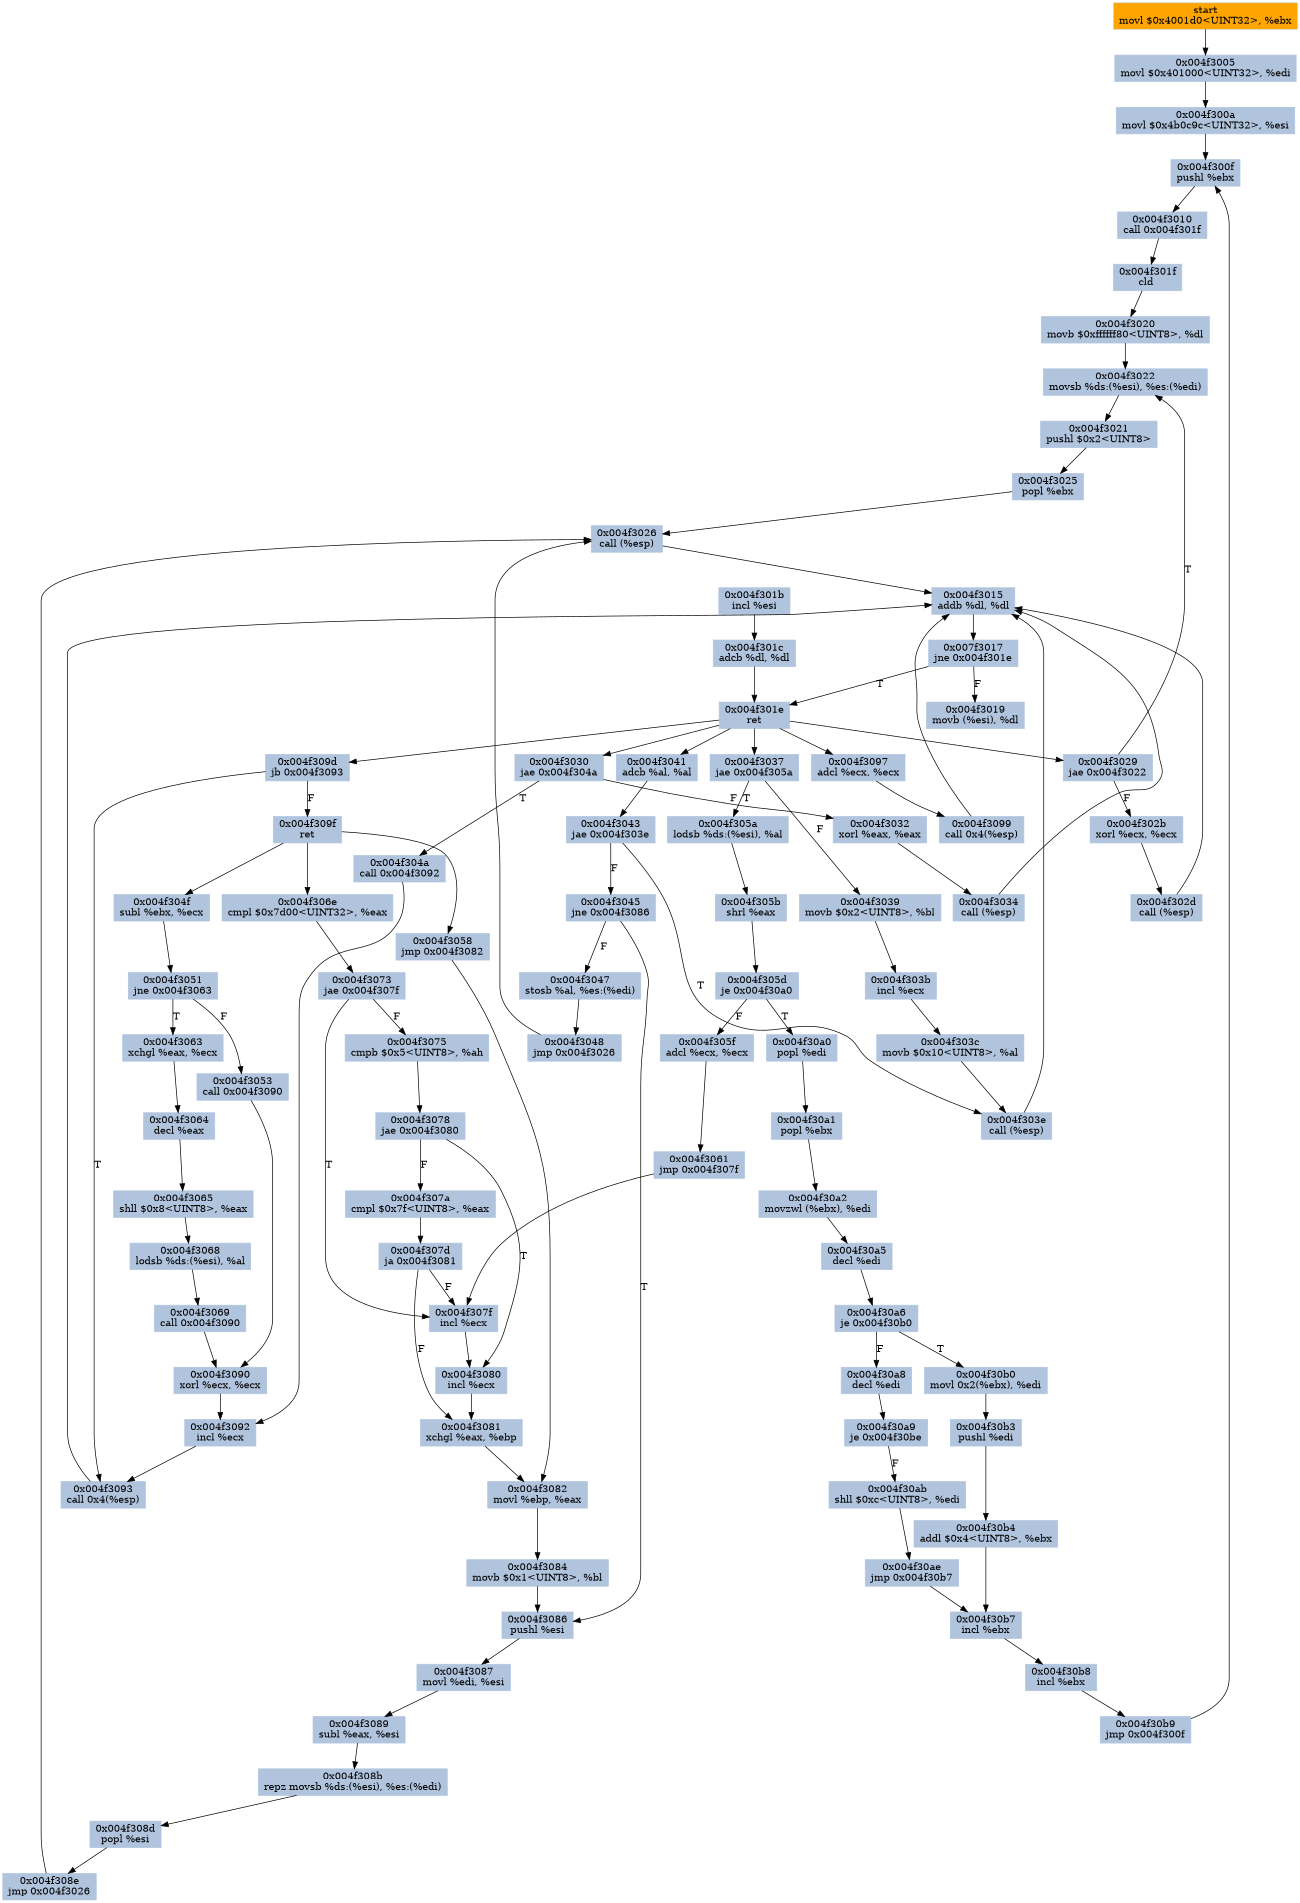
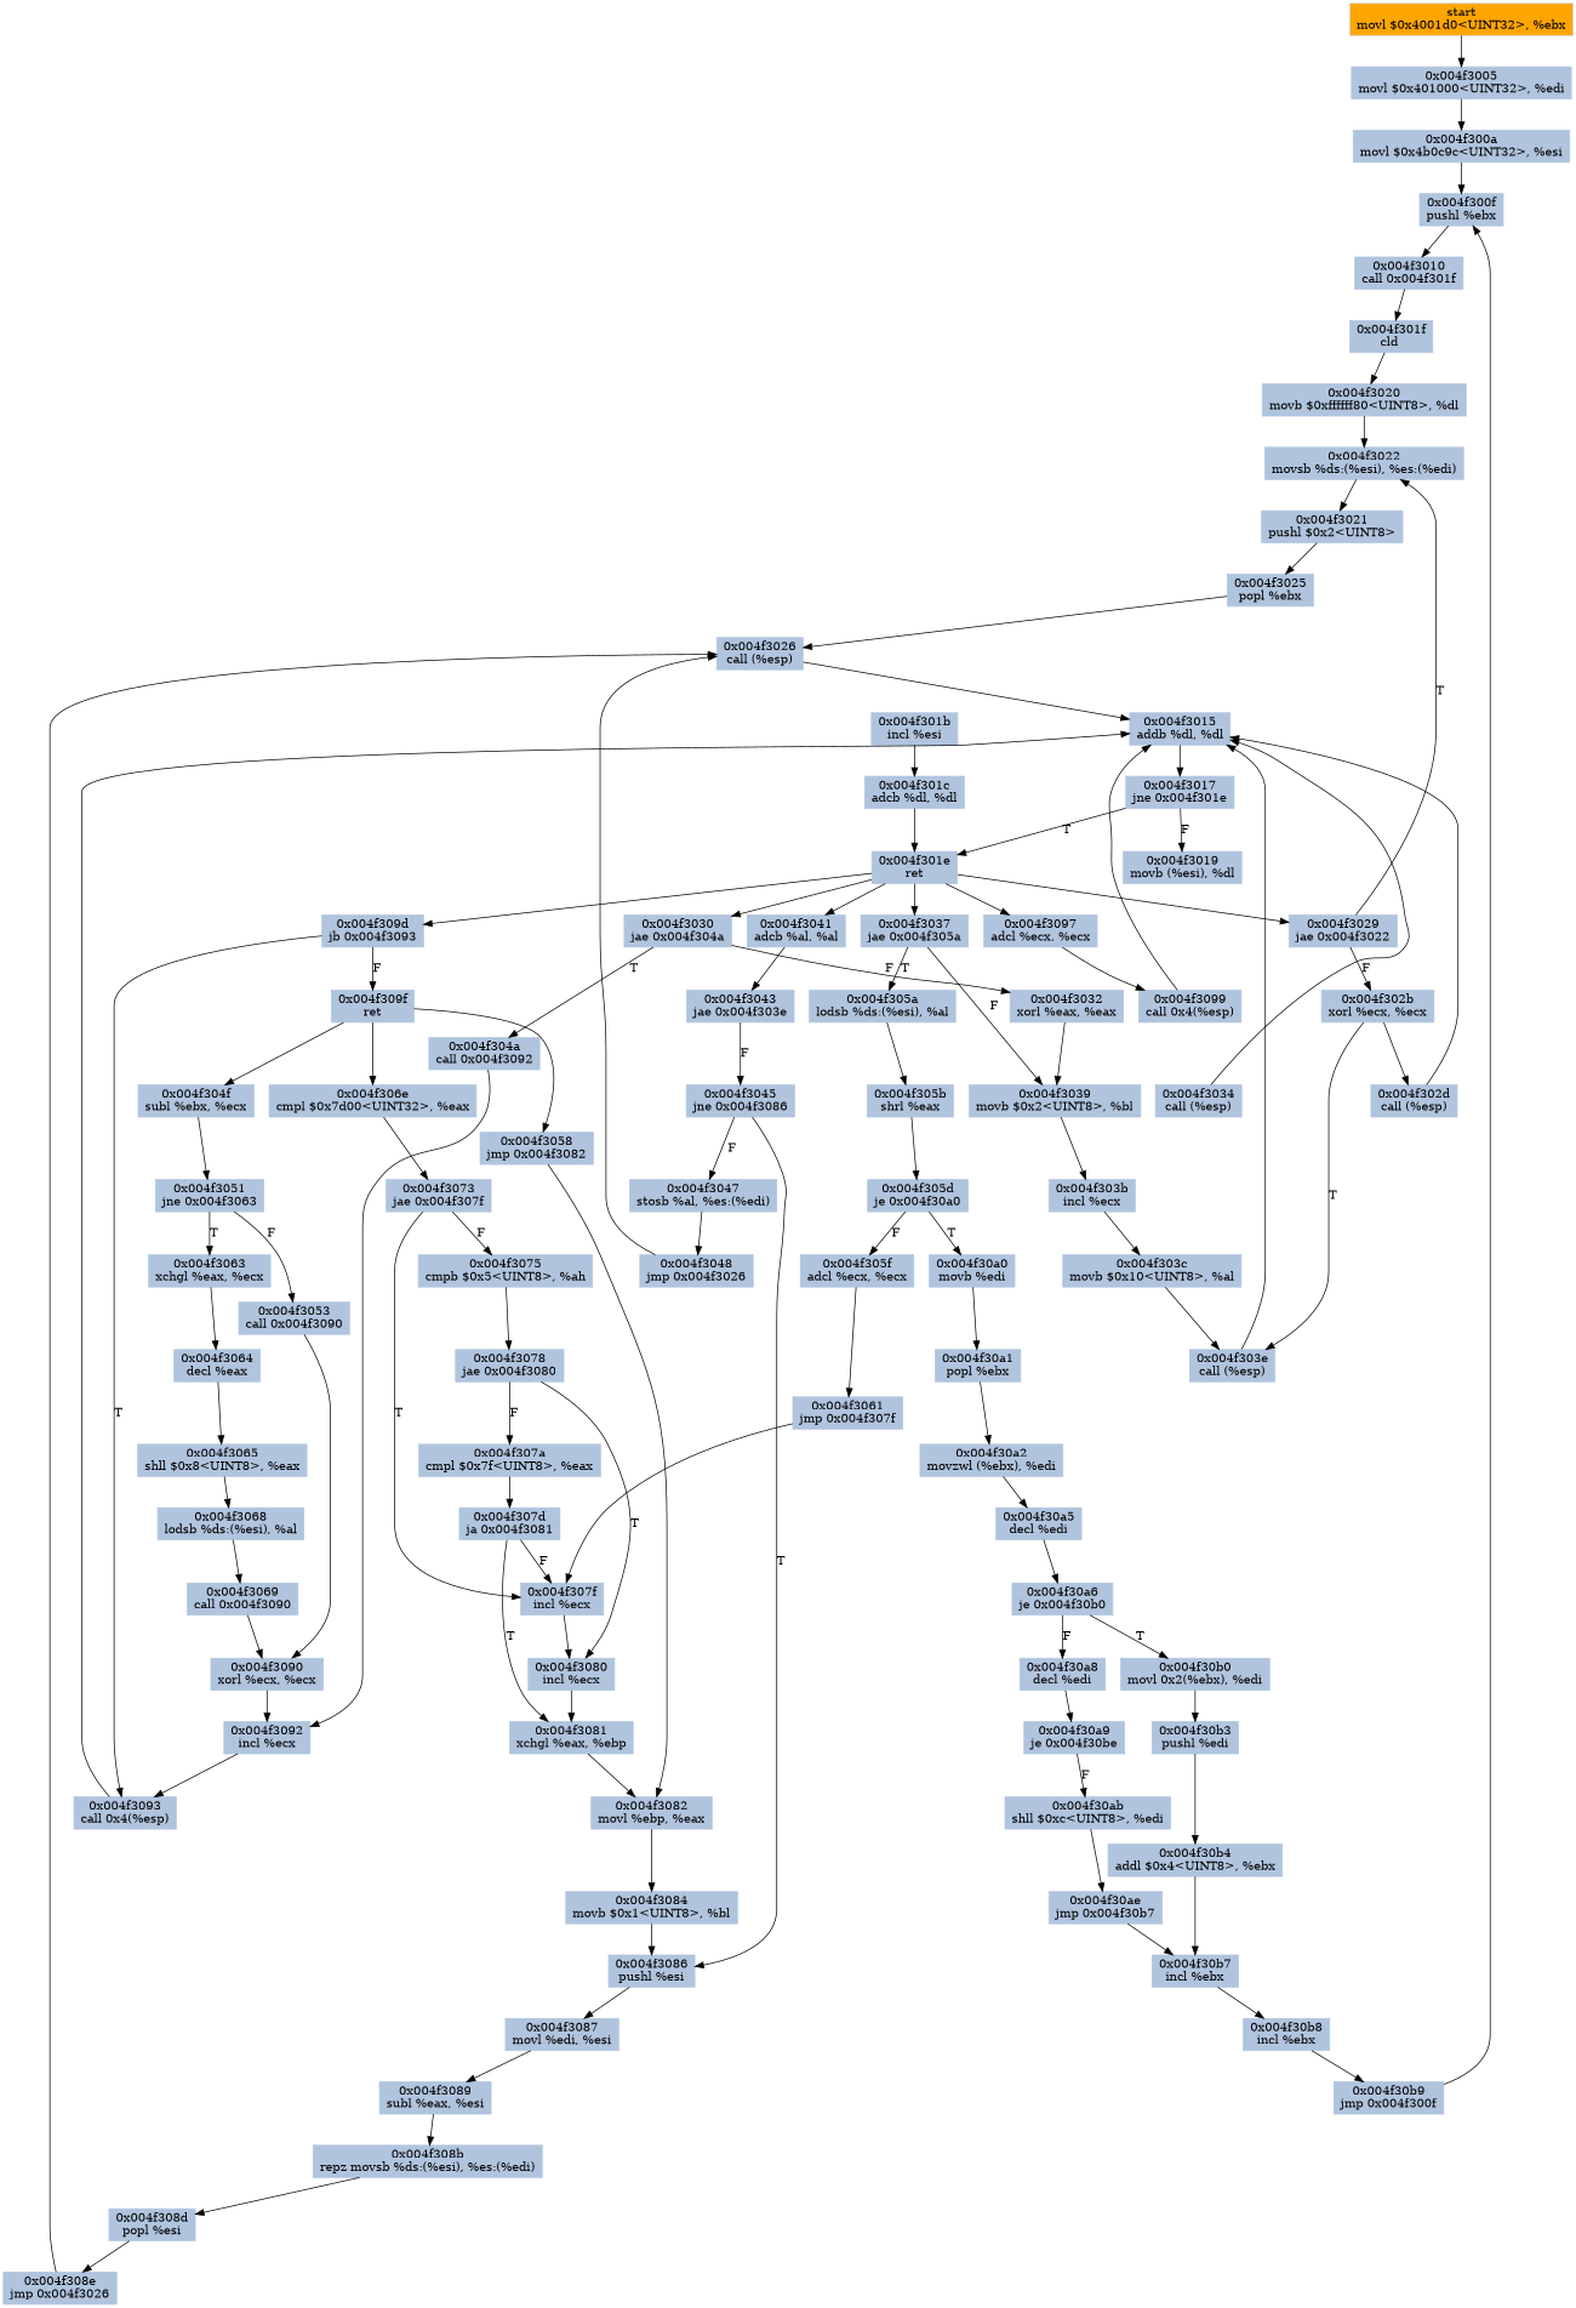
  digraph {
    fontname="DejaVu Serif"
    node [color=lightsteelblue fillcolor=lightsteelblue fontname="DejaVu Serif" shape=rectangle style=filled]
    edge [color="#000000" fontname="DejaVu Serif"]
    n1 [color=lightgrey fillcolor=orange label="start\nmovl $0x4001d0<UINT32>, %ebx"]
    n2 [label="0x004f3005\nmovl $0x401000<UINT32>, %edi"]
    n3 [label="0x004f300a\nmovl $0x4b0c9c<UINT32>, %esi"]
    n4 [label="0x004f300f\npushl %ebx"]
    n5 [label="0x004f3010\ncall 0x004f301f"]
    n6 [label="0x004f301f\ncld "]
    n7 [label="0x004f3020\nmovb $0xffffff80<UINT8>, %dl"]
    n8 [label="0x004f3022\nmovsb %ds:(%esi), %es:(%edi)"]
    n9 [label="0x004f3021\npushl $0x2<UINT8>"]
    n10 [label="0x004f3025\npopl %ebx"]
    n11 [label="0x004f3026\ncall (%esp)"]
    n12 [label="0x004f3015\naddb %dl, %dl"]
-   n13 [label="0x007f3017\njne 0x004f301e"]
+   n13 [label="0x004f3017\njne 0x004f301e"]
    n14 [label="0x004f3019\nmovb (%esi), %dl"]
    n15 [label="0x004f301e\nret"]
    n16 [label="0x004f3029\njae 0x004f3022"]
    n17 [label="0x004f3030\njae 0x004f304a"]
    n18 [label="0x004f3037\njae 0x004f305a"]
    n19 [label="0x004f3041\nadcb %al, %al"]
    n20 [label="0x004f3097\nadcl %ecx, %ecx"]
    n21 [label="0x004f309d\njb 0x004f3093"]
    n22 [label="0x004f301b\nincl %esi"]
    n23 [label="0x004f301c\nadcb %dl, %dl"]
    n24 [label="0x004f302b\nxorl %ecx, %ecx"]
    n25 [label="0x004f3032\nxorl %eax, %eax"]
    n26 [label="0x004f304a\ncall 0x004f3092"]
    n27 [label="0x004f3039\nmovb $0x2<UINT8>, %bl"]
    n28 [label="0x004f305a\nlodsb %ds:(%esi), %al"]
    n29 [label="0x004f3043\njae 0x004f303e"]
    n30 [label="0x004f3099\ncall 0x4(%esp)"]
    n31 [label="0x004f3093\ncall 0x4(%esp)"]
    n32 [label="0x004f309f\nret"]
    n33 [label="0x004f302d\ncall (%esp)"]
    n34 [label="0x004f3034\ncall (%esp)"]
    n35 [label="0x004f3092\nincl %ecx"]
    n36 [label="0x004f303b\nincl %ecx"]
    n37 [label="0x004f305b\nshrl %eax"]
    n38 [label="0x004f303c\nmovb $0x10<UINT8>, %al"]
    n39 [label="0x004f303e\ncall (%esp)"]
    n40 [label="0x004f3045\njne 0x004f3086"]
    n41 [label="0x004f3086\npushl %esi"]
    n42 [label="0x004f3047\nstosb %al, %es:(%edi)"]
    n43 [label="0x004f3087\nmovl %edi, %esi"]
    n44 [label="0x004f3048\njmp 0x004f3026"]
    n45 [label="0x004f3089\nsubl %eax, %esi"]
    n46 [label="0x004f308b\nrepz movsb %ds:(%esi), %es:(%edi)"]
    n47 [label="0x004f308d\npopl %esi"]
    n48 [label="0x004f308e\njmp 0x004f3026"]
    n49 [label="0x004f305d\nje 0x004f30a0"]
    n50 [label="0x004f305f\nadcl %ecx, %ecx"]
-   n51 [label="0x004f30a0\npopl %edi"]
+   n51 [label="0x004f30a0\nmovb %edi"]
    n52 [label="0x004f3061\njmp 0x004f307f"]
    n53 [label="0x004f30a1\npopl %ebx"]
    n54 [label="0x004f307f\nincl %ecx"]
    n55 [label="0x004f3080\nincl %ecx"]
    n56 [label="0x004f3081\nxchgl %eax, %ebp"]
    n57 [label="0x004f3082\nmovl %ebp, %eax"]
    n58 [label="0x004f3084\nmovb $0x1<UINT8>, %bl"]
    n59 [label="0x004f304f\nsubl %ebx, %ecx"]
    n60 [label="0x004f306e\ncmpl $0x7d00<UINT32>, %eax"]
    n61 [label="0x004f3058\njmp 0x004f3082"]
    n62 [label="0x004f3051\njne 0x004f3063"]
    n63 [label="0x004f3073\njae 0x004f307f"]
    n64 [label="0x004f3063\nxchgl %eax, %ecx"]
    n65 [label="0x004f3053\ncall 0x004f3090"]
    n66 [label="0x004f3064\ndecl %eax"]
    n67 [label="0x004f3090\nxorl %ecx, %ecx"]
    n68 [label="0x004f3065\nshll $0x8<UINT8>, %eax"]
    n69 [label="0x004f3068\nlodsb %ds:(%esi), %al"]
    n70 [label="0x004f3069\ncall 0x004f3090"]
    n71 [label="0x004f3075\ncmpb $0x5<UINT8>, %ah"]
    n72 [label="0x004f3078\njae 0x004f3080"]
    n73 [label="0x004f307a\ncmpl $0x7f<UINT8>, %eax"]
    n74 [label="0x004f307d\nja 0x004f3081"]
    n75 [label="0x004f30a2\nmovzwl (%ebx), %edi"]
    n76 [label="0x004f30a5\ndecl %edi"]
    n77 [label="0x004f30a6\nje 0x004f30b0"]
    n78 [label="0x004f30a8\ndecl %edi"]
    n79 [label="0x004f30b0\nmovl 0x2(%ebx), %edi"]
    n80 [label="0x004f30a9\nje 0x004f30be"]
    n81 [label="0x004f30b3\npushl %edi"]
    n82 [label="0x004f30ab\nshll $0xc<UINT8>, %edi"]
    n83 [label="0x004f30ae\njmp 0x004f30b7"]
    n84 [label="0x004f30b7\nincl %ebx"]
    n85 [label="0x004f30b8\nincl %ebx"]
    n86 [label="0x004f30b9\njmp 0x004f300f"]
    n87 [label="0x004f30b4\naddl $0x4<UINT8>, %ebx"]
    n1 -> n2
    n2 -> n3
    n3 -> n4
    n4 -> n5
    n5 -> n6
    n6 -> n7
    n7 -> n8
    n8 -> n9
    n9 -> n10
    n10 -> n11
    n11 -> n12
    n12 -> n13
    n13 -> n14 [label=F]
    n13 -> n15 [label=T]
    n15 -> n16
    n15 -> n17
    n15 -> n18
    n15 -> n19
    n15 -> n20
    n15 -> n21
    n16 -> n8 [label=T]
    n16 -> n24 [label=F]
    n17 -> n25 [label=F]
    n17 -> n26 [label=T]
    n18 -> n27 [label=F]
    n18 -> n28 [label=T]
    n19 -> n29
    n20 -> n30
    n21 -> n31 [label=T]
    n21 -> n32 [label=F]
    n22 -> n23
    n23 -> n15
    n24 -> n33
-   n25 -> n34
+   n25 -> n27
    n26 -> n35
    n27 -> n36
    n28 -> n37
-   n29 -> n39 [label=T]
+   n24 -> n39 [label=T]
    n29 -> n40 [label=F]
    n30 -> n12
    n31 -> n12
    n32 -> n59
    n32 -> n60
    n32 -> n61
    n33 -> n12
    n34 -> n12
    n35 -> n31
    n36 -> n38
    n37 -> n49
    n38 -> n39
    n39 -> n12
    n40 -> n41 [label=T]
    n40 -> n42 [label=F]
    n41 -> n43
    n42 -> n44
    n43 -> n45
    n44 -> n11
    n45 -> n46
    n46 -> n47
    n47 -> n48
    n48 -> n11
    n49 -> n50 [label=F]
    n49 -> n51 [label=T]
    n50 -> n52
    n51 -> n53
    n52 -> n54
    n53 -> n75
    n54 -> n55
    n55 -> n56
    n56 -> n57
    n57 -> n58
    n58 -> n41
    n59 -> n62
    n60 -> n63
    n61 -> n57
    n62 -> n64 [label=T]
    n62 -> n65 [label=F]
    n63 -> n54 [label=T]
    n63 -> n71 [label=F]
    n64 -> n66
    n65 -> n67
    n66 -> n68
    n67 -> n35
    n68 -> n69
    n69 -> n70
    n70 -> n67
    n71 -> n72
    n72 -> n55 [label=T]
    n72 -> n73 [label=F]
    n73 -> n74
    n74 -> n54 [label=F]
-   n74 -> n56 [label=F]
+   n74 -> n56 [label=T]
    n75 -> n76
    n76 -> n77
    n77 -> n78 [label=F]
    n77 -> n79 [label=T]
    n78 -> n80
    n79 -> n81
    n80 -> n82 [label=F]
    n81 -> n87
    n82 -> n83
    n83 -> n84
    n84 -> n85
    n85 -> n86
    n86 -> n4
    n87 -> n84
  }
